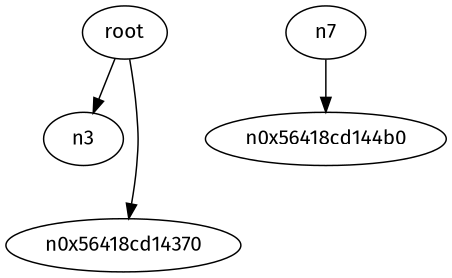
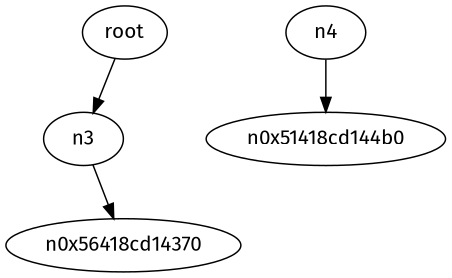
  digraph {
    fontname="Fira Sans"
    node [fontname="Fira Sans"]
    edge [fontname="Fira Sans"]
    n2 [label=root]
    n3
    n0x56418cd14370
-   n4 [label=n7]
-   n0x56418cd144b0
+   n4
+   n0x56418cd144b0 [label=n0x51418cd144b0]
    n2 -> n3
-   n2 -> n0x56418cd14370
+   n3 -> n0x56418cd14370
    n4 -> n0x56418cd144b0
  }
